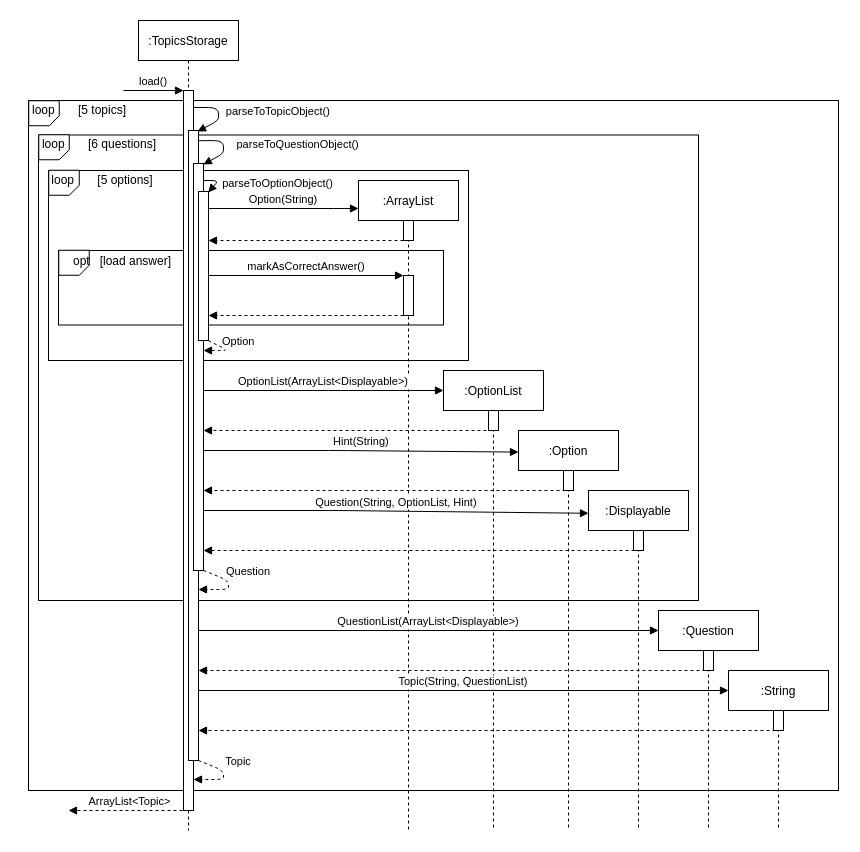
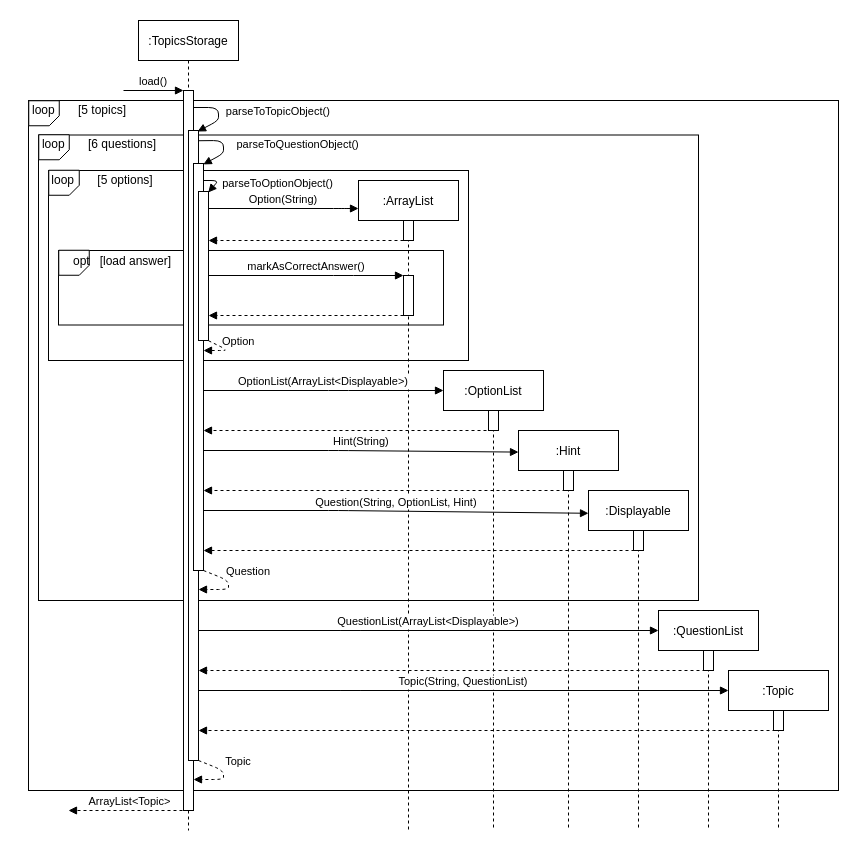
  <mxCell id="0" />
  <mxCell id="1" parent="0" />
  <mxCell id="2" value="" style="rounded=0;whiteSpace=wrap;html=1;" vertex="1" parent="1"><mxGeometry x="28" y="100" width="810" height="690" as="geometry" /></mxCell>
  <mxCell id="3" value="" style="rounded=0;whiteSpace=wrap;html=1;" vertex="1" parent="1"><mxGeometry x="38" y="134.5" width="660" height="465.5" as="geometry" /></mxCell>
  <mxCell id="4" value="" style="rounded=0;whiteSpace=wrap;html=1;" vertex="1" parent="1"><mxGeometry x="48" y="170" width="420" height="190" as="geometry" /></mxCell>
  <mxCell id="5" value="" style="rounded=0;whiteSpace=wrap;html=1;" vertex="1" parent="1"><mxGeometry x="58" y="250" width="385" height="74.5" as="geometry" /></mxCell>
  <mxCell id="6" value=":TopicsStorage" style="shape=umlLifeline;perimeter=lifelinePerimeter;container=1;collapsible=0;recursiveResize=0;rounded=0;shadow=0;strokeWidth=1;" parent="1" vertex="1"><mxGeometry x="138" y="20" width="100" height="810" as="geometry" /></mxCell>
  <mxCell id="7" value="" style="points=[];perimeter=orthogonalPerimeter;rounded=0;shadow=0;strokeWidth=1;" parent="6" vertex="1"><mxGeometry x="45" y="70" width="10" height="720" as="geometry" /></mxCell>
  <mxCell id="8" value="load()" style="verticalAlign=bottom;startArrow=none;endArrow=block;startSize=8;shadow=0;strokeWidth=1;startFill=0;" parent="6" target="7" edge="1"><mxGeometry relative="1" as="geometry"><mxPoint x="-15" y="70" as="sourcePoint" /></mxGeometry></mxCell>
  <mxCell id="9" value=":ArrayList" style="shape=umlLifeline;perimeter=lifelinePerimeter;container=1;collapsible=0;recursiveResize=0;rounded=0;shadow=0;strokeWidth=1;" parent="1" vertex="1"><mxGeometry x="358" y="180" width="100" height="650" as="geometry" /></mxCell>
  <mxCell id="10" value="" style="points=[];perimeter=orthogonalPerimeter;rounded=0;shadow=0;strokeWidth=1;" parent="9" vertex="1"><mxGeometry x="45" y="40" width="10" height="20" as="geometry" /></mxCell>
  <mxCell id="11" value="" style="points=[];perimeter=orthogonalPerimeter;rounded=0;shadow=0;strokeWidth=1;" vertex="1" parent="9"><mxGeometry x="45" y="95" width="10" height="40" as="geometry" /></mxCell>
  <mxCell id="12" value="" style="verticalAlign=bottom;endArrow=block;dashed=1;endSize=6;shadow=0;strokeWidth=1;endFill=1;" parent="1" target="20" edge="1"><mxGeometry relative="1" as="geometry"><mxPoint x="248" y="240" as="targetPoint" /><mxPoint x="403" y="240" as="sourcePoint" /><Array as="points"><mxPoint x="353" y="240" /></Array></mxGeometry></mxCell>
  <mxCell id="13" value="Option(String)" style="verticalAlign=bottom;endArrow=block;shadow=0;strokeWidth=1;" parent="1" edge="1"><mxGeometry relative="1" as="geometry"><mxPoint x="208" y="208" as="sourcePoint" /><mxPoint x="358" y="208" as="targetPoint" /><Array as="points"><mxPoint x="343" y="208" /></Array></mxGeometry></mxCell>
  <mxCell id="14" value="" style="verticalAlign=bottom;endArrow=block;dashed=1;endSize=6;exitX=0.5;exitY=1;shadow=0;strokeWidth=1;exitDx=0;exitDy=0;exitPerimeter=0;endFill=1;" edge="1" parent="1"><mxGeometry relative="1" as="geometry"><mxPoint x="68" y="810" as="targetPoint" /><mxPoint x="188" y="810" as="sourcePoint" /></mxGeometry></mxCell>
  <mxCell id="15" value="ArrayList&amp;lt;Topic&amp;gt;" style="edgeLabel;html=1;align=center;verticalAlign=middle;resizable=0;points=[];" vertex="1" connectable="0" parent="14"><mxGeometry x="-0.196" relative="1" as="geometry"><mxPoint x="-11.67" y="-10" as="offset" /></mxGeometry></mxCell>
  <mxCell id="16" value="" style="points=[];perimeter=orthogonalPerimeter;rounded=0;shadow=0;strokeWidth=1;" vertex="1" parent="1"><mxGeometry x="188" y="130" width="10" height="630" as="geometry" /></mxCell>
  <mxCell id="17" value="parseToTopicObject()" style="verticalAlign=bottom;endArrow=block;shadow=0;strokeWidth=1;" edge="1" parent="1" source="7"><mxGeometry x="0.232" y="60" relative="1" as="geometry"><mxPoint x="203" y="142" as="sourcePoint" /><mxPoint x="197" y="131" as="targetPoint" /><Array as="points"><mxPoint x="218" y="107" /><mxPoint x="218" y="120" /></Array><mxPoint x="32" y="-53" as="offset" /></mxGeometry></mxCell>
  <mxCell id="18" value="" style="points=[];perimeter=orthogonalPerimeter;rounded=0;shadow=0;strokeWidth=1;" vertex="1" parent="1"><mxGeometry x="193" y="163" width="10" height="407" as="geometry" /></mxCell>
  <mxCell id="19" value="parseToQuestionObject()" style="verticalAlign=bottom;endArrow=block;shadow=0;strokeWidth=1;exitX=1;exitY=0.038;exitDx=0;exitDy=0;exitPerimeter=0;entryX=0.98;entryY=0.013;entryDx=0;entryDy=0;entryPerimeter=0;" edge="1" parent="1"><mxGeometry x="0.247" y="75" relative="1" as="geometry"><mxPoint x="198" y="140.22" as="sourcePoint" /><mxPoint x="202.8" y="163.91" as="targetPoint" /><Array as="points"><mxPoint x="223" y="140" /><mxPoint x="223" y="153" /></Array><mxPoint x="39" y="-66" as="offset" /></mxGeometry></mxCell>
  <mxCell id="20" value="" style="points=[];perimeter=orthogonalPerimeter;rounded=0;shadow=0;strokeWidth=1;" vertex="1" parent="1"><mxGeometry x="198" y="191" width="10" height="149" as="geometry" /></mxCell>
  <mxCell id="21" value="parseToOptionObject()" style="verticalAlign=bottom;endArrow=block;shadow=0;strokeWidth=1;entryX=0.98;entryY=0.013;entryDx=0;entryDy=0;entryPerimeter=0;" edge="1" parent="1" source="18"><mxGeometry x="-0.023" y="-61" relative="1" as="geometry"><mxPoint x="203" y="168.27" as="sourcePoint" /><mxPoint x="207.8" y="191.96" as="targetPoint" /><Array as="points"><mxPoint x="218" y="180" /></Array><mxPoint x="106" y="52" as="offset" /></mxGeometry></mxCell>
  <mxCell id="22" value="markAsCorrectAnswer()" style="verticalAlign=bottom;endArrow=block;shadow=0;strokeWidth=1;" edge="1" parent="1" target="11"><mxGeometry relative="1" as="geometry"><mxPoint x="208" y="275" as="sourcePoint" /><mxPoint x="358" y="275" as="targetPoint" /><Array as="points"><mxPoint x="343" y="275" /></Array></mxGeometry></mxCell>
  <mxCell id="23" value="" style="verticalAlign=bottom;endArrow=block;dashed=1;endSize=6;shadow=0;strokeWidth=1;endFill=1;" edge="1" parent="1"><mxGeometry relative="1" as="geometry"><mxPoint x="208" y="315" as="targetPoint" /><mxPoint x="403" y="315" as="sourcePoint" /><Array as="points"><mxPoint x="353" y="315" /></Array></mxGeometry></mxCell>
  <mxCell id="24" value="" style="shape=card;whiteSpace=wrap;html=1;rotation=90;direction=south;size=10;" vertex="1" parent="1"><mxGeometry x="61" y="247" width="25" height="30.5" as="geometry" /></mxCell>
  <mxCell id="25" value="opt&amp;nbsp; &amp;nbsp;[load answer]" style="text;html=1;strokeColor=none;fillColor=none;align=center;verticalAlign=middle;whiteSpace=wrap;rounded=0;" vertex="1" parent="1"><mxGeometry x="62.5" y="251.25" width="117.5" height="20" as="geometry" /></mxCell>
  <mxCell id="26" value=":OptionList" style="shape=umlLifeline;perimeter=lifelinePerimeter;container=1;collapsible=0;recursiveResize=0;rounded=0;shadow=0;strokeWidth=1;" vertex="1" parent="1"><mxGeometry x="443" y="370" width="100" height="460" as="geometry" /></mxCell>
  <mxCell id="27" value="" style="points=[];perimeter=orthogonalPerimeter;rounded=0;shadow=0;strokeWidth=1;" vertex="1" parent="26"><mxGeometry x="45" y="40" width="10" height="20" as="geometry" /></mxCell>
  <mxCell id="28" value="" style="verticalAlign=bottom;endArrow=block;dashed=1;endSize=6;shadow=0;strokeWidth=1;endFill=1;" edge="1" parent="26"><mxGeometry relative="1" as="geometry"><mxPoint x="-245" y="300" as="targetPoint" /><mxPoint x="262" y="300.0" as="sourcePoint" /><Array as="points"><mxPoint x="210" y="300" /></Array></mxGeometry></mxCell>
- <mxCell id="29" value=":Option" style="shape=umlLifeline;perimeter=lifelinePerimeter;container=1;collapsible=0;recursiveResize=0;rounded=0;shadow=0;strokeWidth=1;" vertex="1" parent="1"><mxGeometry x="518" y="430" width="100" height="400" as="geometry" /></mxCell>
+ <mxCell id="29" value=":Hint" style="shape=umlLifeline;perimeter=lifelinePerimeter;container=1;collapsible=0;recursiveResize=0;rounded=0;shadow=0;strokeWidth=1;" vertex="1" parent="1"><mxGeometry x="518" y="430" width="100" height="400" as="geometry" /></mxCell>
  <mxCell id="30" value="" style="points=[];perimeter=orthogonalPerimeter;rounded=0;shadow=0;strokeWidth=1;" vertex="1" parent="29"><mxGeometry x="45" y="40" width="10" height="20" as="geometry" /></mxCell>
  <mxCell id="31" value="OptionList(ArrayList&lt;Displayable&gt;)" style="verticalAlign=bottom;endArrow=block;shadow=0;strokeWidth=1;" edge="1" parent="1"><mxGeometry relative="1" as="geometry"><mxPoint x="203" y="390" as="sourcePoint" /><mxPoint x="443" y="390" as="targetPoint" /><Array as="points"><mxPoint x="338" y="390" /></Array></mxGeometry></mxCell>
  <mxCell id="32" value="Option" style="verticalAlign=bottom;endArrow=block;shadow=0;strokeWidth=1;exitX=1;exitY=0.038;exitDx=0;exitDy=0;exitPerimeter=0;dashed=1;" edge="1" parent="1" target="18"><mxGeometry x="-0.058" y="10" relative="1" as="geometry"><mxPoint x="208" y="340.22" as="sourcePoint" /><mxPoint x="212.8" y="363.91" as="targetPoint" /><Array as="points"><mxPoint x="228" y="350" /><mxPoint x="218" y="350" /></Array><mxPoint x="10" y="-10" as="offset" /></mxGeometry></mxCell>
  <mxCell id="33" value="" style="verticalAlign=bottom;endArrow=block;dashed=1;endSize=6;shadow=0;strokeWidth=1;endFill=1;" edge="1" parent="1"><mxGeometry relative="1" as="geometry"><mxPoint x="203" y="430" as="targetPoint" /><mxPoint x="498" y="430" as="sourcePoint" /><Array as="points"><mxPoint x="455.5" y="430" /></Array></mxGeometry></mxCell>
  <mxCell id="34" value="Hint(String)" style="verticalAlign=bottom;endArrow=block;shadow=0;strokeWidth=1;entryX=0;entryY=0.054;entryDx=0;entryDy=0;entryPerimeter=0;" edge="1" parent="1" target="29"><mxGeometry relative="1" as="geometry"><mxPoint x="202.9" y="450" as="sourcePoint" /><mxPoint x="458" y="450.1" as="targetPoint" /><Array as="points"><mxPoint x="337.9" y="450" /></Array></mxGeometry></mxCell>
  <mxCell id="35" value=":Displayable" style="shape=umlLifeline;perimeter=lifelinePerimeter;container=1;collapsible=0;recursiveResize=0;rounded=0;shadow=0;strokeWidth=1;" vertex="1" parent="1"><mxGeometry x="588" y="490" width="100" height="340" as="geometry" /></mxCell>
  <mxCell id="36" value="" style="points=[];perimeter=orthogonalPerimeter;rounded=0;shadow=0;strokeWidth=1;" vertex="1" parent="35"><mxGeometry x="45" y="40" width="10" height="20" as="geometry" /></mxCell>
  <mxCell id="37" value="" style="verticalAlign=bottom;endArrow=block;dashed=1;endSize=6;shadow=0;strokeWidth=1;endFill=1;" edge="1" parent="1"><mxGeometry relative="1" as="geometry"><mxPoint x="203" y="490" as="targetPoint" /><mxPoint x="565" y="490" as="sourcePoint" /><Array as="points"><mxPoint x="513" y="490" /></Array></mxGeometry></mxCell>
  <mxCell id="38" value="Question(String, OptionList, Hint)" style="verticalAlign=bottom;endArrow=block;shadow=0;strokeWidth=1;entryX=0;entryY=0.067;entryDx=0;entryDy=0;entryPerimeter=0;" edge="1" parent="1" target="35"><mxGeometry relative="1" as="geometry"><mxPoint x="202.9" y="510" as="sourcePoint" /><mxPoint x="518" y="510.1" as="targetPoint" /><Array as="points"><mxPoint x="337.9" y="510" /></Array></mxGeometry></mxCell>
  <mxCell id="39" value="" style="verticalAlign=bottom;endArrow=block;dashed=1;endSize=6;shadow=0;strokeWidth=1;endFill=1;" edge="1" parent="1"><mxGeometry relative="1" as="geometry"><mxPoint x="203" y="550" as="targetPoint" /><mxPoint x="640" y="550" as="sourcePoint" /><Array as="points"><mxPoint x="588" y="550" /></Array></mxGeometry></mxCell>
  <mxCell id="40" value="Question" style="verticalAlign=bottom;endArrow=block;shadow=0;strokeWidth=1;dashed=1;" edge="1" parent="1"><mxGeometry x="-0.166" y="20" relative="1" as="geometry"><mxPoint x="203" y="570" as="sourcePoint" /><mxPoint x="198" y="589" as="targetPoint" /><Array as="points"><mxPoint x="228" y="580" /><mxPoint x="228" y="589" /></Array><mxPoint as="offset" /></mxGeometry></mxCell>
- <mxCell id="41" value=":Question" style="shape=umlLifeline;perimeter=lifelinePerimeter;container=1;collapsible=0;recursiveResize=0;rounded=0;shadow=0;strokeWidth=1;" vertex="1" parent="1"><mxGeometry x="658" y="610" width="100" height="220" as="geometry" /></mxCell>
+ <mxCell id="41" value=":QuestionList" style="shape=umlLifeline;perimeter=lifelinePerimeter;container=1;collapsible=0;recursiveResize=0;rounded=0;shadow=0;strokeWidth=1;" vertex="1" parent="1"><mxGeometry x="658" y="610" width="100" height="220" as="geometry" /></mxCell>
  <mxCell id="42" value="" style="points=[];perimeter=orthogonalPerimeter;rounded=0;shadow=0;strokeWidth=1;" vertex="1" parent="41"><mxGeometry x="45" y="40" width="10" height="20" as="geometry" /></mxCell>
  <mxCell id="43" value="QuestionList(ArrayList&lt;Displayable&gt;)" style="verticalAlign=bottom;endArrow=block;shadow=0;strokeWidth=1;" edge="1" parent="1"><mxGeometry relative="1" as="geometry"><mxPoint x="198" y="630" as="sourcePoint" /><mxPoint x="658" y="630" as="targetPoint" /><Array as="points"><mxPoint x="350.45" y="630" /></Array></mxGeometry></mxCell>
- <mxCell id="44" value=":String" style="shape=umlLifeline;perimeter=lifelinePerimeter;container=1;collapsible=0;recursiveResize=0;rounded=0;shadow=0;strokeWidth=1;" vertex="1" parent="1"><mxGeometry x="728" y="670" width="100" height="160" as="geometry" /></mxCell>
+ <mxCell id="44" value=":Topic" style="shape=umlLifeline;perimeter=lifelinePerimeter;container=1;collapsible=0;recursiveResize=0;rounded=0;shadow=0;strokeWidth=1;" vertex="1" parent="1"><mxGeometry x="728" y="670" width="100" height="160" as="geometry" /></mxCell>
  <mxCell id="45" value="" style="points=[];perimeter=orthogonalPerimeter;rounded=0;shadow=0;strokeWidth=1;" vertex="1" parent="44"><mxGeometry x="45" y="40" width="10" height="20" as="geometry" /></mxCell>
  <mxCell id="46" value="Topic(String, QuestionList)" style="verticalAlign=bottom;endArrow=block;shadow=0;strokeWidth=1;" edge="1" parent="1"><mxGeometry relative="1" as="geometry"><mxPoint x="198" y="690" as="sourcePoint" /><mxPoint x="728" y="690" as="targetPoint" /><Array as="points"><mxPoint x="350.45" y="690" /></Array></mxGeometry></mxCell>
  <mxCell id="47" value="" style="verticalAlign=bottom;endArrow=block;dashed=1;endSize=6;shadow=0;strokeWidth=1;endFill=1;" edge="1" parent="1"><mxGeometry relative="1" as="geometry"><mxPoint x="198" y="730" as="targetPoint" /><mxPoint x="775" y="730" as="sourcePoint" /><Array as="points"><mxPoint x="723" y="730" /></Array></mxGeometry></mxCell>
  <mxCell id="48" value="Topic" style="verticalAlign=bottom;endArrow=block;shadow=0;strokeWidth=1;dashed=1;" edge="1" parent="1"><mxGeometry x="-0.183" y="15" relative="1" as="geometry"><mxPoint x="198" y="760" as="sourcePoint" /><mxPoint x="193" y="779" as="targetPoint" /><Array as="points"><mxPoint x="223" y="770" /><mxPoint x="223" y="779" /></Array><mxPoint as="offset" /></mxGeometry></mxCell>
  <mxCell id="49" value="" style="shape=card;whiteSpace=wrap;html=1;rotation=90;direction=south;size=10;" vertex="1" parent="1"><mxGeometry x="51" y="167" width="25" height="30.5" as="geometry" /></mxCell>
  <mxCell id="50" value="loop&amp;nbsp; &amp;nbsp; &amp;nbsp; &amp;nbsp;[5 options]" style="text;html=1;strokeColor=none;fillColor=none;align=center;verticalAlign=middle;whiteSpace=wrap;rounded=0;" vertex="1" parent="1"><mxGeometry x="43" y="170" width="117.5" height="20" as="geometry" /></mxCell>
  <mxCell id="51" value="" style="shape=card;whiteSpace=wrap;html=1;rotation=90;direction=south;size=10;" vertex="1" parent="1"><mxGeometry x="41" y="131.5" width="25" height="30.5" as="geometry" /></mxCell>
  <mxCell id="52" value="loop&amp;nbsp; &amp;nbsp; &amp;nbsp; &amp;nbsp;[6 questions]" style="text;html=1;strokeColor=none;fillColor=none;align=center;verticalAlign=middle;whiteSpace=wrap;rounded=0;" vertex="1" parent="1"><mxGeometry x="40" y="133.5" width="117.5" height="20" as="geometry" /></mxCell>
  <mxCell id="53" value="" style="shape=card;whiteSpace=wrap;html=1;rotation=90;direction=south;size=10;" vertex="1" parent="1"><mxGeometry x="31" y="97.5" width="25" height="30.5" as="geometry" /></mxCell>
  <mxCell id="54" value="loop&amp;nbsp; &amp;nbsp; &amp;nbsp; &amp;nbsp;[5 topics]" style="text;html=1;strokeColor=none;fillColor=none;align=center;verticalAlign=middle;whiteSpace=wrap;rounded=0;" vertex="1" parent="1"><mxGeometry x="20" y="100" width="117.5" height="20" as="geometry" /></mxCell>
